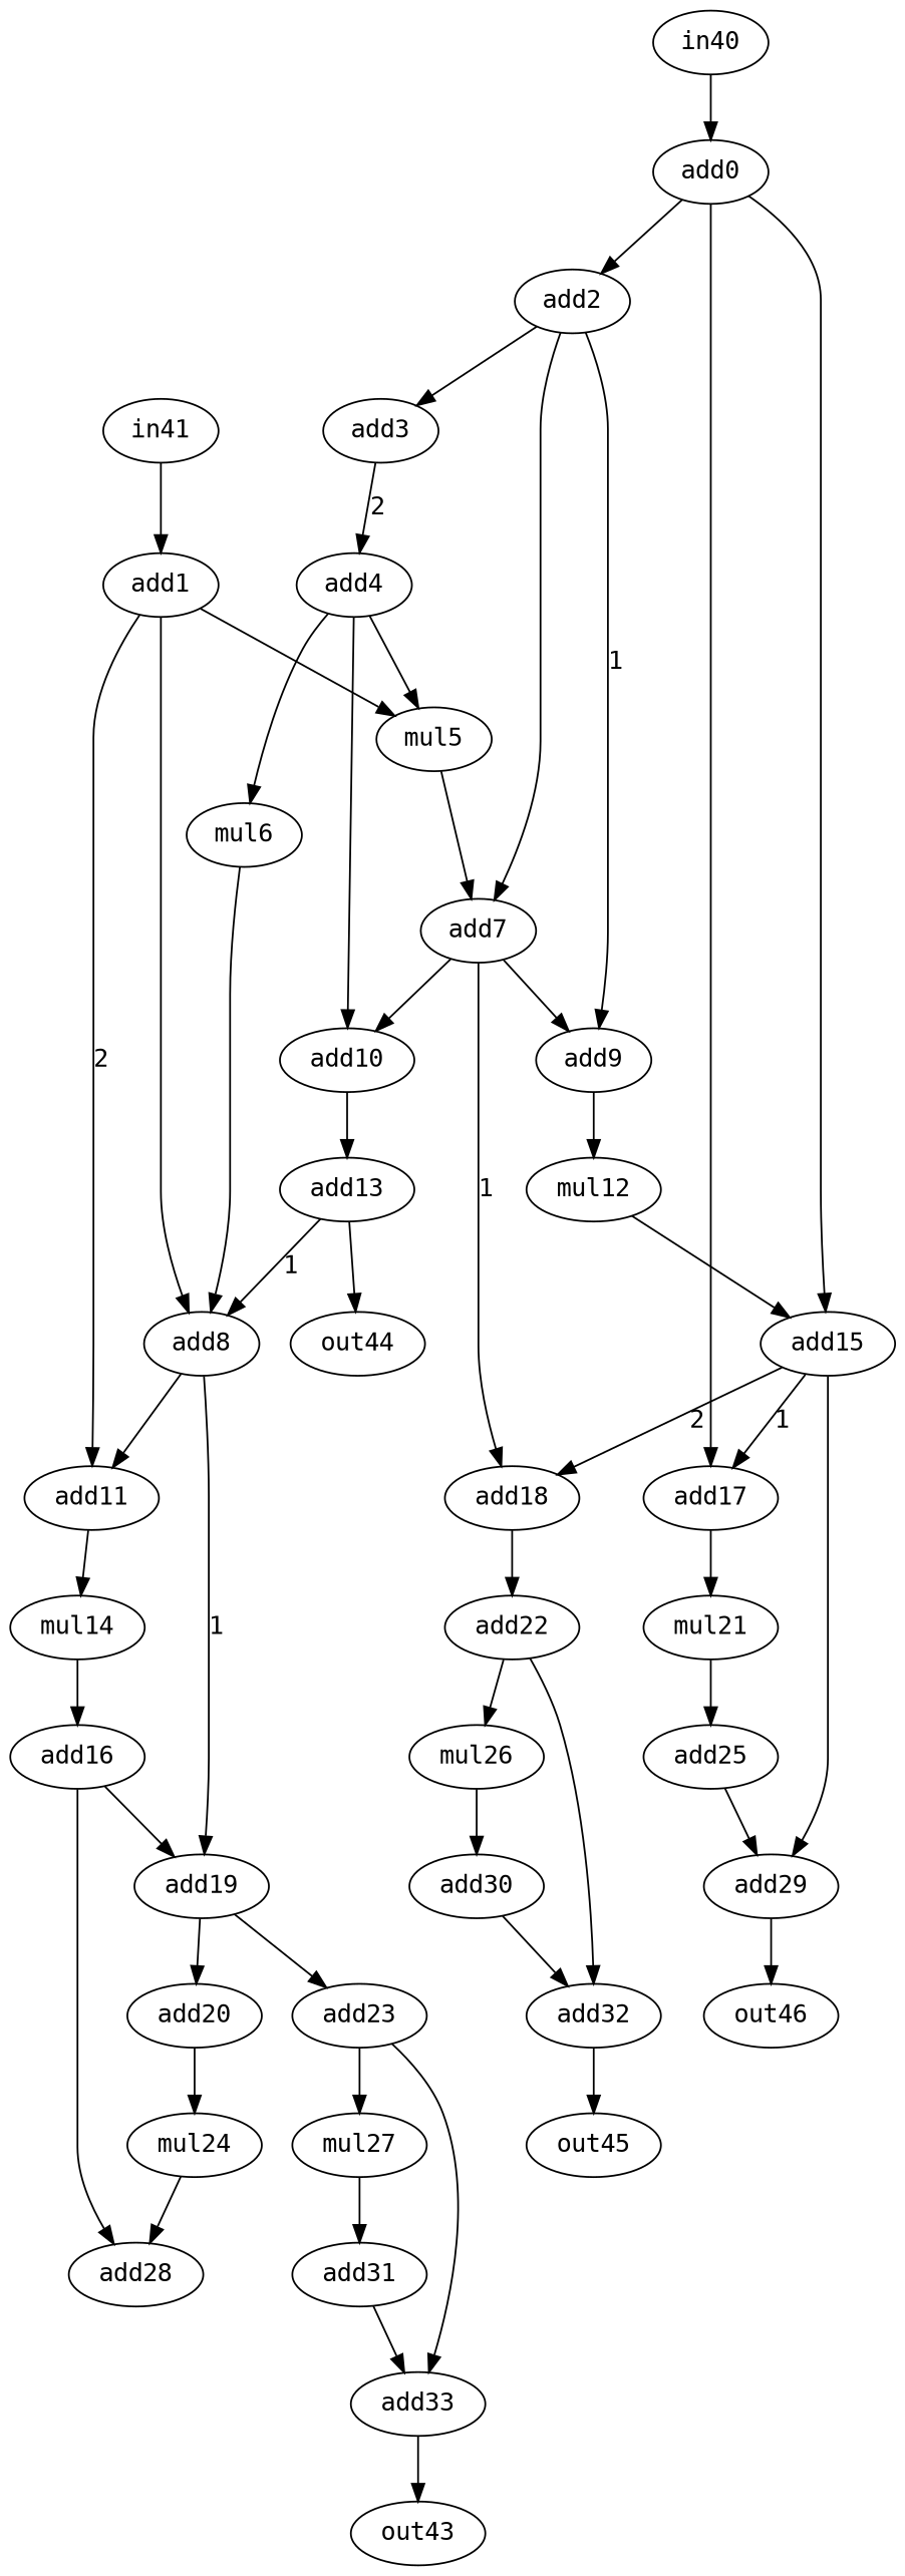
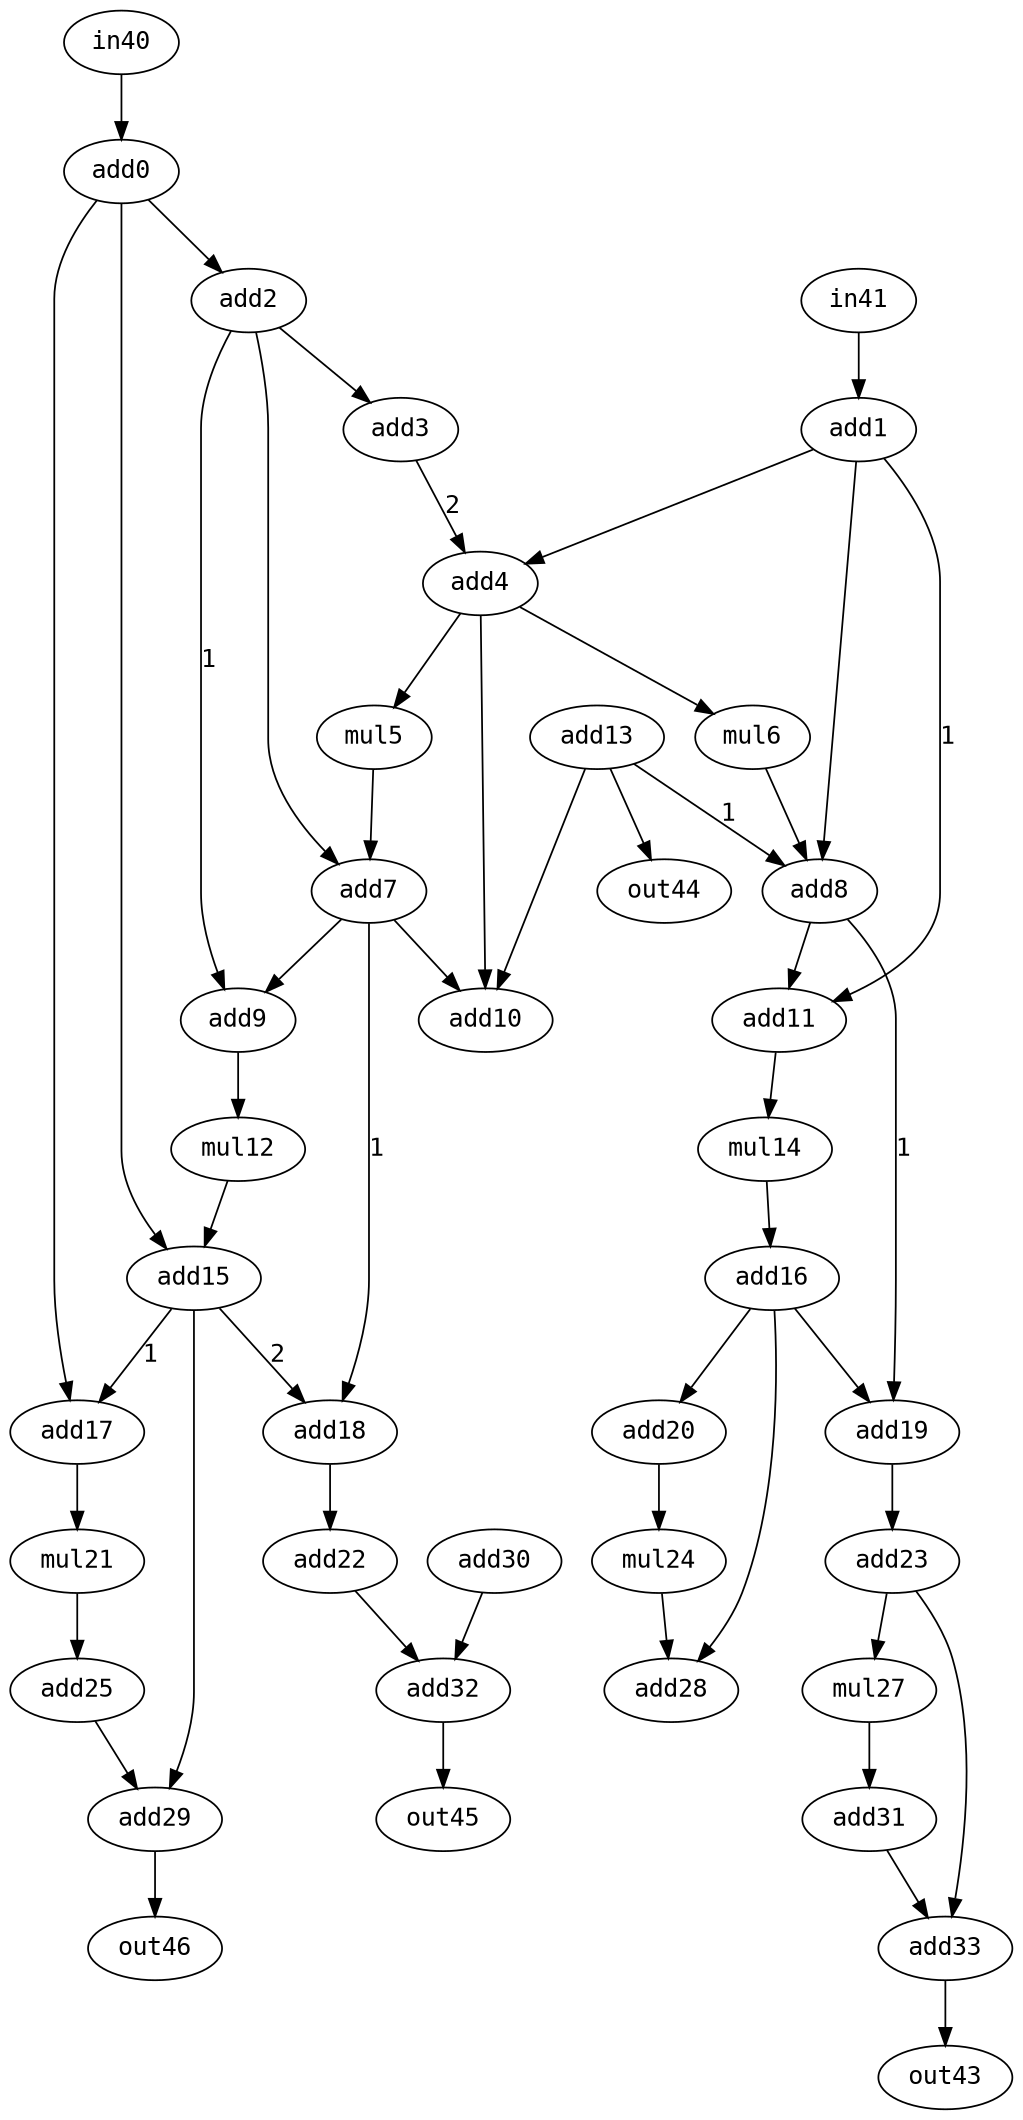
  strict digraph {
    fontname="DejaVu Sans Mono"
    node [alap=10 asap=10 fontname="DejaVu Sans Mono" op=add]
    edge [fontname="DejaVu Sans Mono" port=0 w=0]
    n1 [alap=1 asap=1 label=add0 op=addi value=2]
    n2 [alap=2 asap=2 label=add2 op=addi value=2]
    n3 [alap=9 asap=9 label=add15]
    n4 [label=add17]
    n5 [alap=3 asap=3 label=add3 op=addi value=2]
    n6 [alap=6 asap=6 label=add7]
    n7 [alap=7 asap=7 label=add9]
    n8 [label=add18]
    n9 [alap=13 asap=13 label=add29]
    n10 [alap=11 asap=11 label=mul21 op=muli value=2]
    n11 [alap=3 asap=1 label=add1 op=addi value=2]
    n12 [alap=4 asap=4 label=add4]
    n13 [alap=6 asap=6 label=add8]
    n14 [alap=7 asap=7 label=add11]
    n15 [alap=5 asap=5 label=mul5 op=muli value=2]
    n16 [alap=5 asap=5 label=mul6 op=muli value=2]
    n17 [alap=7 asap=7 label=add10]
    n18 [label=add19]
    n19 [alap=8 asap=8 label=mul14 op=muli value=2]
    n20 [alap=8 asap=8 label=mul12 op=muli value=2]
    n21 [alap=8 asap=8 label=add13]
    n22 [alap=11 asap=11 label=add22 op=addi value=2]
    n23 [alap=9 asap=9 label=out44 op=out]
    n24 [alap=11 asap=11 label=add23 op=addi value=2]
    n25 [alap=9 asap=9 label=add16 op=addi value=2]
    n26 [label=add20 op=addi value=2]
    n27 [alap=12 asap=12 label=add28]
    n28 [alap=14 asap=14 label=out46 op=out]
    n29 [alap=11 asap=11 label=mul24 op=muli value=2]
    n30 [alap=12 asap=12 label=add25 op=addi value=2]
-   n31 [alap=12 asap=12 label=mul26 op=muli value=2]
    n32 [alap=14 asap=14 label=add32]
    n33 [alap=12 asap=12 label=mul27 op=muli value=2]
    n34 [alap=14 asap=14 label=add33]
    n35 [alap=13 asap=13 label=add30 op=addi value=2]
    n36 [alap=15 asap=15 label=out45 op=out]
    n37 [alap=13 asap=13 label=add31 op=addi value=2]
    n38 [alap=15 asap=15 label=out43 op=out]
    n39 [alap=0 asap=0 label=in40 op=in]
    n40 [alap=2 asap=0 label=in41 op=in]
    n1 -> n2
    n1 -> n3
    n1 -> n4
    n2 -> n5
    n2 -> n6
    n2 -> n7 [label=1 w=1]
    n3 -> n4 [label=1 port=1 w=1]
    n3 -> n8 [label=2 port=1 w=2]
    n3 -> n9
    n4 -> n10
    n5 -> n12 [label=2 port=1 w=1]
    n6 -> n7 [port=1]
    n6 -> n8 [label=1 w=1]
    n6 -> n17 [port=1]
    n7 -> n20
    n8 -> n22
    n9 -> n28
    n10 -> n30
-   n11 -> n15
+   n11 -> n12
    n11 -> n13
-   n11 -> n14 [label=2 w=1]
+   n11 -> n14 [label=1 w=1]
    n12 -> n15
    n12 -> n16
    n12 -> n17
    n13 -> n14 [port=1]
    n13 -> n18 [label=1 w=1]
    n14 -> n19
    n15 -> n6 [port=1]
    n16 -> n13 [port=1]
-   n17 -> n21 [port=1]
+   n21 -> n17 [port=1]
    n18 -> n24
    n19 -> n25
    n20 -> n3 [port=1]
    n21 -> n13 [label=1 w=1]
    n21 -> n23
-   n22 -> n31
    n22 -> n32
    n24 -> n33
    n24 -> n34
    n25 -> n18 [port=1]
-   n18 -> n26
+   n25 -> n26
    n25 -> n27
    n26 -> n29
    n29 -> n27 [port=1]
    n30 -> n9 [port=1]
-   n31 -> n35
    n32 -> n36
    n33 -> n37
    n34 -> n38
    n35 -> n32 [port=1]
    n37 -> n34 [port=1]
    n39 -> n1
    n40 -> n11
  }
